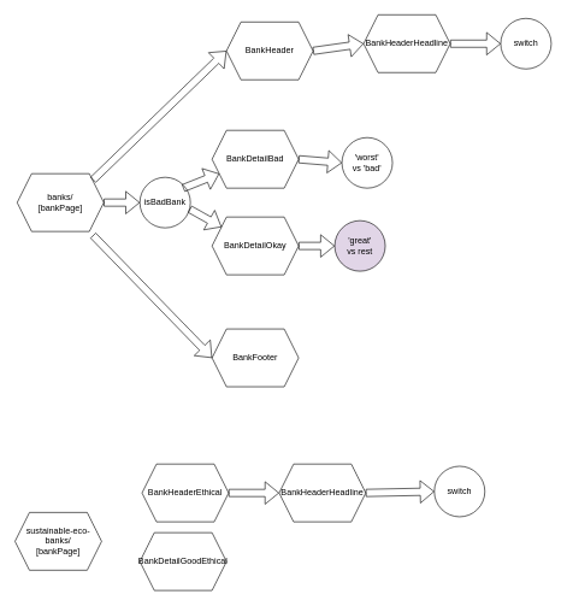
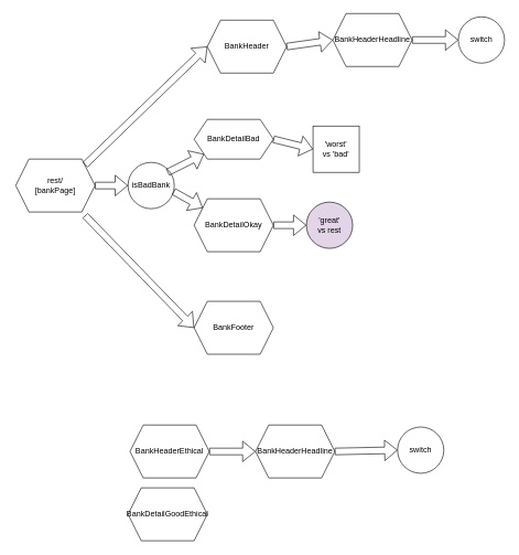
  <mxCell id="0" />
  <mxCell id="1" parent="0" />
- <mxCell id="2" value="banks/&lt;br&gt;[bankPage]" style="shape=hexagon;perimeter=hexagonPerimeter2;whiteSpace=wrap;html=1;fixedSize=1;" vertex="1" parent="1"><mxGeometry x="23" y="240" width="120" height="80" as="geometry" /></mxCell>
+ <mxCell id="2" value="rest/&lt;br&gt;[bankPage]" style="shape=hexagon;perimeter=hexagonPerimeter2;whiteSpace=wrap;html=1;fixedSize=1;" vertex="1" parent="1"><mxGeometry x="23" y="240" width="120" height="80" as="geometry" /></mxCell>
  <mxCell id="3" value="BankHeader" style="shape=hexagon;perimeter=hexagonPerimeter2;whiteSpace=wrap;html=1;fixedSize=1;" vertex="1" parent="1"><mxGeometry x="313" y="30" width="120" height="80" as="geometry" /></mxCell>
  <mxCell id="4" value="BankFooter" style="shape=hexagon;perimeter=hexagonPerimeter2;whiteSpace=wrap;html=1;fixedSize=1;" vertex="1" parent="1"><mxGeometry x="293" y="455" width="120" height="80" as="geometry" /></mxCell>
- <mxCell id="5" value="BankDetailBad" style="shape=hexagon;perimeter=hexagonPerimeter2;whiteSpace=wrap;html=1;fixedSize=1;" vertex="1" parent="1"><mxGeometry x="293" y="180" width="120" height="80" as="geometry" /></mxCell>
+ <mxCell id="5" value="BankDetailBad" style="shape=hexagon;perimeter=hexagonPerimeter2;whiteSpace=wrap;html=1;fixedSize=1;" vertex="1" parent="1"><mxGeometry x="293" y="180" width="120" height="60" as="geometry" /></mxCell>
  <mxCell id="6" value="&lt;div&gt;BankDetailOkay&lt;/div&gt;" style="shape=hexagon;perimeter=hexagonPerimeter2;whiteSpace=wrap;html=1;fixedSize=1;" vertex="1" parent="1"><mxGeometry x="293" y="300" width="120" height="80" as="geometry" /></mxCell>
  <mxCell id="7" value="BankHeaderHeadline" style="shape=hexagon;perimeter=hexagonPerimeter2;whiteSpace=wrap;html=1;fixedSize=1;" vertex="1" parent="1"><mxGeometry x="503" y="20" width="120" height="80" as="geometry" /></mxCell>
  <mxCell id="8" value="isBadBank" style="ellipse;whiteSpace=wrap;html=1;aspect=fixed;" vertex="1" parent="1"><mxGeometry x="193" y="245" width="70" height="70" as="geometry" /></mxCell>
  <mxCell id="9" value="" style="shape=flexArrow;endArrow=classic;html=1;rounded=0;exitX=1;exitY=0.5;exitDx=0;exitDy=0;" edge="1" parent="1" source="2"><mxGeometry width="50" height="50" relative="1" as="geometry"><mxPoint x="383" y="330" as="sourcePoint" /><mxPoint x="193" y="280" as="targetPoint" /></mxGeometry></mxCell>
  <mxCell id="10" value="" style="shape=flexArrow;endArrow=classic;html=1;rounded=0;" edge="1" parent="1" target="5"><mxGeometry width="50" height="50" relative="1" as="geometry"><mxPoint x="253" y="260" as="sourcePoint" /><mxPoint x="203" y="290" as="targetPoint" /></mxGeometry></mxCell>
  <mxCell id="11" value="" style="shape=flexArrow;endArrow=classic;html=1;rounded=0;exitX=0.986;exitY=0.629;exitDx=0;exitDy=0;exitPerimeter=0;" edge="1" parent="1" source="8" target="6"><mxGeometry width="50" height="50" relative="1" as="geometry"><mxPoint x="273" y="290" as="sourcePoint" /><mxPoint x="320" y="254" as="targetPoint" /></mxGeometry></mxCell>
  <mxCell id="12" value="switch" style="ellipse;whiteSpace=wrap;html=1;aspect=fixed;" vertex="1" parent="1"><mxGeometry x="693" y="25" width="70" height="70" as="geometry" /></mxCell>
  <mxCell id="13" value="" style="shape=flexArrow;endArrow=classic;html=1;rounded=0;entryX=0;entryY=0.5;entryDx=0;entryDy=0;exitX=1;exitY=0.5;exitDx=0;exitDy=0;" edge="1" parent="1" source="7" target="12"><mxGeometry width="50" height="50" relative="1" as="geometry"><mxPoint x="263" y="270" as="sourcePoint" /><mxPoint x="313" y="250" as="targetPoint" /></mxGeometry></mxCell>
  <mxCell id="14" value="" style="shape=flexArrow;endArrow=classic;html=1;rounded=0;entryX=0;entryY=0.5;entryDx=0;entryDy=0;exitX=1;exitY=0.5;exitDx=0;exitDy=0;exitPerimeter=0;" edge="1" parent="1" source="3" target="7"><mxGeometry width="50" height="50" relative="1" as="geometry"><mxPoint x="263" y="270" as="sourcePoint" /><mxPoint x="313" y="250" as="targetPoint" /></mxGeometry></mxCell>
- <mxCell id="15" value="&lt;div&gt;'worst' &lt;br&gt;&lt;/div&gt;&lt;div&gt;vs 'bad'&lt;/div&gt;" style="ellipse;whiteSpace=wrap;html=1;aspect=fixed;" vertex="1" parent="1"><mxGeometry x="473" y="190" width="70" height="70" as="geometry" /></mxCell>
+ <mxCell id="15" value="&lt;div&gt;'worst' &lt;br&gt;&lt;/div&gt;&lt;div&gt;vs 'bad'&lt;/div&gt;" style="whiteSpace=wrap;html=1;aspect=fixed;rounded=0;" vertex="1" parent="1"><mxGeometry x="473" y="190" width="70" height="70" as="geometry" /></mxCell>
  <mxCell id="16" value="" style="shape=flexArrow;endArrow=classic;html=1;rounded=0;entryX=0;entryY=0.5;entryDx=0;entryDy=0;exitX=1;exitY=0.5;exitDx=0;exitDy=0;" edge="1" parent="1" source="5" target="15"><mxGeometry width="50" height="50" relative="1" as="geometry"><mxPoint x="263" y="270" as="sourcePoint" /><mxPoint x="313" y="250" as="targetPoint" /></mxGeometry></mxCell>
  <mxCell id="17" value="'great'&lt;br&gt;vs rest" style="ellipse;whiteSpace=wrap;html=1;aspect=fixed;fillColor=#e1d5e7;" vertex="1" parent="1"><mxGeometry x="463" y="305" width="70" height="70" as="geometry" /></mxCell>
  <mxCell id="18" value="" style="shape=flexArrow;endArrow=classic;html=1;rounded=0;entryX=0;entryY=0.5;entryDx=0;entryDy=0;exitX=1;exitY=0.5;exitDx=0;exitDy=0;" edge="1" parent="1" source="6" target="17"><mxGeometry width="50" height="50" relative="1" as="geometry"><mxPoint x="413" y="339.5" as="sourcePoint" /><mxPoint x="503" y="339.5" as="targetPoint" /></mxGeometry></mxCell>
- <mxCell id="19" value="&lt;div&gt;sustainable-eco-banks/&lt;/div&gt;[bankPage]" style="shape=hexagon;perimeter=hexagonPerimeter2;whiteSpace=wrap;html=1;fixedSize=1;" vertex="1" parent="1"><mxGeometry x="20" y="709" width="120" height="80" as="geometry" /></mxCell>
  <mxCell id="20" value="&lt;div&gt;BankHeaderEthical&lt;/div&gt;" style="shape=hexagon;perimeter=hexagonPerimeter2;whiteSpace=wrap;html=1;fixedSize=1;" vertex="1" parent="1"><mxGeometry x="196" y="642" width="120" height="80" as="geometry" /></mxCell>
  <mxCell id="21" value="&lt;div&gt;BankDetailGoodEthical&lt;/div&gt;" style="shape=hexagon;perimeter=hexagonPerimeter2;whiteSpace=wrap;html=1;fixedSize=1;" vertex="1" parent="1"><mxGeometry x="193" y="737" width="120" height="80" as="geometry" /></mxCell>
  <mxCell id="22" value="BankHeaderHeadline" style="shape=hexagon;perimeter=hexagonPerimeter2;whiteSpace=wrap;html=1;fixedSize=1;" vertex="1" parent="1"><mxGeometry x="386" y="642" width="120" height="80" as="geometry" /></mxCell>
  <mxCell id="23" value="switch" style="ellipse;whiteSpace=wrap;html=1;aspect=fixed;" vertex="1" parent="1"><mxGeometry x="601" y="645" width="70" height="70" as="geometry" /></mxCell>
  <mxCell id="24" value="" style="shape=flexArrow;endArrow=classic;html=1;rounded=0;entryX=0;entryY=0.5;entryDx=0;entryDy=0;exitX=1;exitY=0.5;exitDx=0;exitDy=0;" edge="1" parent="1" source="22" target="23"><mxGeometry width="50" height="50" relative="1" as="geometry"><mxPoint x="633" y="80" as="sourcePoint" /><mxPoint x="703" y="80" as="targetPoint" /></mxGeometry></mxCell>
  <mxCell id="25" value="" style="shape=flexArrow;endArrow=classic;html=1;rounded=0;entryX=0;entryY=0.5;entryDx=0;entryDy=0;exitX=1;exitY=0.5;exitDx=0;exitDy=0;" edge="1" parent="1" source="20" target="22"><mxGeometry width="50" height="50" relative="1" as="geometry"><mxPoint x="516" y="692" as="sourcePoint" /><mxPoint x="611" y="690" as="targetPoint" /></mxGeometry></mxCell>
  <mxCell id="26" value="" style="shape=flexArrow;endArrow=classic;html=1;rounded=0;entryX=0;entryY=0.5;entryDx=0;entryDy=0;exitX=0.875;exitY=0.108;exitDx=0;exitDy=0;exitPerimeter=0;" edge="1" parent="1" source="2" target="3"><mxGeometry width="50" height="50" relative="1" as="geometry"><mxPoint x="263" y="270" as="sourcePoint" /><mxPoint x="313" y="250" as="targetPoint" /></mxGeometry></mxCell>
  <mxCell id="27" value="" style="shape=flexArrow;endArrow=classic;html=1;rounded=0;entryX=0;entryY=0.5;entryDx=0;entryDy=0;exitX=0.875;exitY=1.067;exitDx=0;exitDy=0;exitPerimeter=0;" edge="1" parent="1" source="2" target="4"><mxGeometry width="50" height="50" relative="1" as="geometry"><mxPoint x="138" y="259" as="sourcePoint" /><mxPoint x="303" y="70" as="targetPoint" /></mxGeometry></mxCell>
